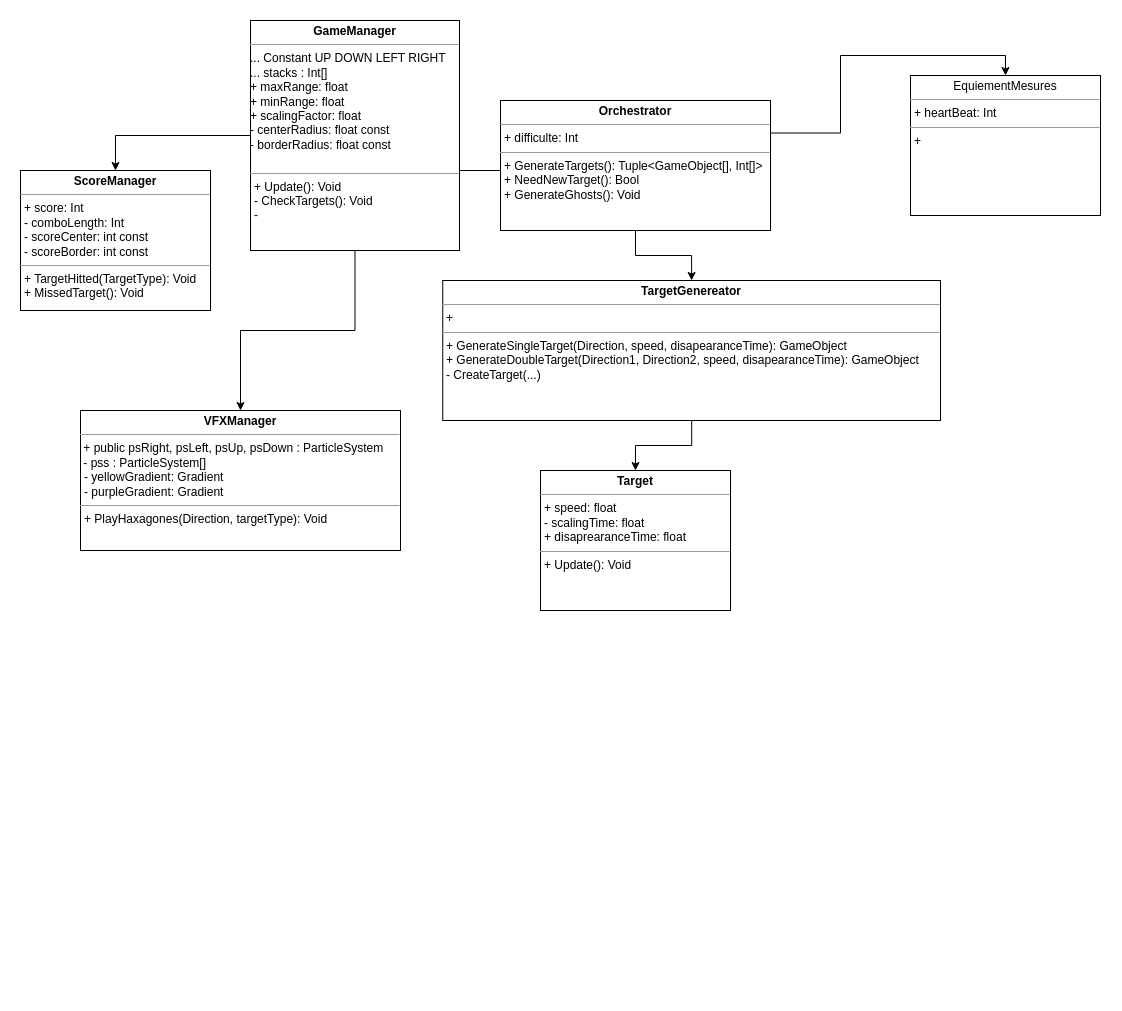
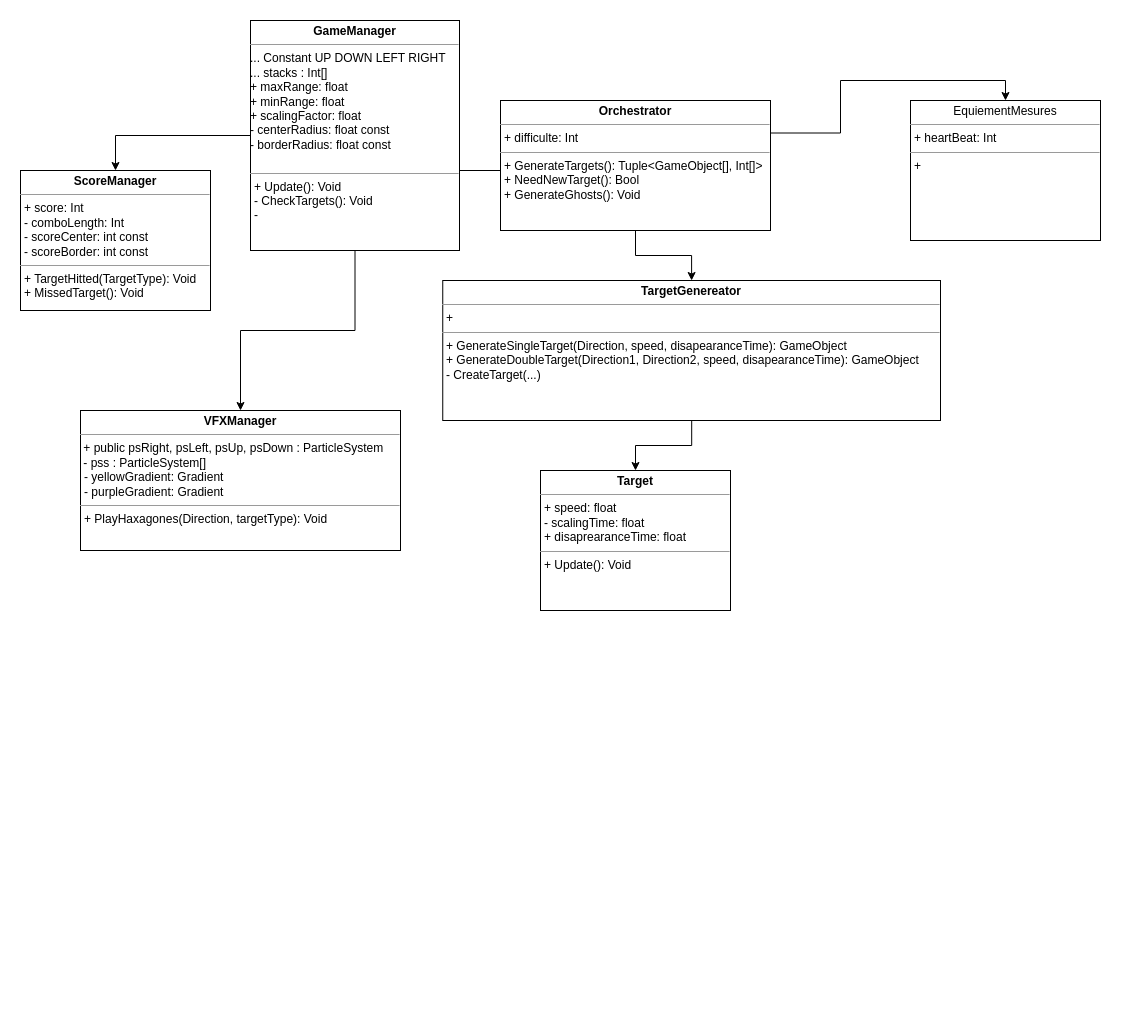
  <mxCell id="0" />
  <mxCell id="1" parent="0" />
  <mxCell id="2" style="edgeStyle=orthogonalEdgeStyle;rounded=0;html=1;dashed=1;labelBackgroundColor=none;startFill=0;endArrow=open;endFill=0;endSize=10;fontFamily=Verdana;fontSize=10;" parent="1" edge="1"><mxGeometry relative="1" as="geometry"><Array as="points" /><mxPoint x="650" y="774" as="sourcePoint" /></mxGeometry></mxCell>
  <mxCell id="3" style="edgeStyle=orthogonalEdgeStyle;rounded=0;html=1;dashed=1;labelBackgroundColor=none;startFill=0;endArrow=open;endFill=0;endSize=10;fontFamily=Verdana;fontSize=10;" parent="1" edge="1"><mxGeometry relative="1" as="geometry"><mxPoint x="650" y="908" as="sourcePoint" /></mxGeometry></mxCell>
  <mxCell id="4" value="&lt;p style=&quot;margin: 0px ; margin-top: 4px ; text-align: center&quot;&gt;&lt;b&gt;ScoreManager&lt;/b&gt;&lt;/p&gt;&lt;hr size=&quot;1&quot;&gt;&lt;p style=&quot;margin: 0px ; margin-left: 4px&quot;&gt;+ score: Int&lt;/p&gt;&lt;p style=&quot;margin: 0px ; margin-left: 4px&quot;&gt;- comboLength: Int&lt;/p&gt;&lt;p style=&quot;margin: 0px ; margin-left: 4px&quot;&gt;- scoreCenter: int const&lt;/p&gt;&lt;p style=&quot;margin: 0px ; margin-left: 4px&quot;&gt;- scoreBorder: int const&lt;br&gt;&lt;/p&gt;&lt;hr size=&quot;1&quot;&gt;&lt;p style=&quot;margin: 0px ; margin-left: 4px&quot;&gt;+ TargetHitted(TargetType): Void&lt;/p&gt;&lt;p style=&quot;margin: 0px ; margin-left: 4px&quot;&gt;+ MissedTarget(): Void&lt;br&gt;&lt;/p&gt;&lt;p style=&quot;margin: 0px ; margin-left: 4px&quot;&gt;&lt;br&gt;&lt;/p&gt;" style="verticalAlign=top;align=left;overflow=fill;fontSize=12;fontFamily=Helvetica;html=1;rounded=0;shadow=0;comic=0;labelBackgroundColor=none;strokeWidth=1" parent="1" vertex="1"><mxGeometry x="20" y="170" width="190" height="140" as="geometry" /></mxCell>
  <mxCell id="5" style="edgeStyle=orthogonalEdgeStyle;rounded=0;html=1;dashed=1;labelBackgroundColor=none;startFill=0;endArrow=open;endFill=0;endSize=10;fontFamily=Verdana;fontSize=10;" parent="1" edge="1"><mxGeometry relative="1" as="geometry"><Array as="points"><mxPoint x="330" y="989" /><mxPoint x="330" y="989" /></Array><mxPoint x="300" y="989" as="sourcePoint" /></mxGeometry></mxCell>
  <mxCell id="6" style="edgeStyle=orthogonalEdgeStyle;rounded=0;html=1;dashed=1;labelBackgroundColor=none;startFill=0;endArrow=open;endFill=0;endSize=10;fontFamily=Verdana;fontSize=10;" parent="1" edge="1"><mxGeometry relative="1" as="geometry"><Array as="points" /><mxPoint x="560" y="260" as="sourcePoint" /></mxGeometry></mxCell>
  <mxCell id="7" style="edgeStyle=orthogonalEdgeStyle;rounded=0;html=1;exitX=1;exitY=0.75;dashed=1;labelBackgroundColor=none;startFill=0;endArrow=open;endFill=0;endSize=10;fontFamily=Verdana;fontSize=10;" parent="1" edge="1"><mxGeometry relative="1" as="geometry"><Array as="points"><mxPoint x="450" y="152" /><mxPoint x="450" y="102" /></Array><mxPoint x="500" y="102" as="targetPoint" /></mxGeometry></mxCell>
  <mxCell id="8" style="edgeStyle=orthogonalEdgeStyle;rounded=0;html=1;dashed=1;labelBackgroundColor=none;startFill=0;endArrow=open;endFill=0;endSize=10;fontFamily=Verdana;fontSize=10;" parent="1" edge="1"><mxGeometry relative="1" as="geometry"><Array as="points"><mxPoint x="270" y="270" /><mxPoint x="270" y="170" /><mxPoint x="470" y="170" /><mxPoint x="470" y="120" /></Array><mxPoint x="170" y="270" as="sourcePoint" /></mxGeometry></mxCell>
  <mxCell id="9" style="edgeStyle=orthogonalEdgeStyle;rounded=0;html=1;dashed=1;labelBackgroundColor=none;startFill=0;endArrow=open;endFill=0;endSize=10;fontFamily=Verdana;fontSize=10;" parent="1" edge="1"><mxGeometry relative="1" as="geometry"><Array as="points"><mxPoint x="290" y="300" /><mxPoint x="290" y="260" /></Array><mxPoint x="170" y="300" as="sourcePoint" /></mxGeometry></mxCell>
  <mxCell id="10" style="edgeStyle=orthogonalEdgeStyle;rounded=0;html=1;exitX=1;exitY=0.75;dashed=1;labelBackgroundColor=none;startFill=0;endArrow=open;endFill=0;endSize=10;fontFamily=Verdana;fontSize=10;" parent="1" edge="1"><mxGeometry relative="1" as="geometry"><Array as="points"><mxPoint x="240" y="335" /><mxPoint x="240" y="400" /></Array><mxPoint x="300" y="400" as="targetPoint" /></mxGeometry></mxCell>
  <mxCell id="11" style="edgeStyle=orthogonalEdgeStyle;rounded=0;html=1;dashed=1;labelBackgroundColor=none;startFill=0;endArrow=open;endFill=0;endSize=10;fontFamily=Verdana;fontSize=10;" parent="1" edge="1"><mxGeometry relative="1" as="geometry"><Array as="points"><mxPoint x="220" y="540" /><mxPoint x="220" y="602" /></Array><mxPoint x="170" y="540" as="sourcePoint" /></mxGeometry></mxCell>
  <mxCell id="12" style="edgeStyle=orthogonalEdgeStyle;rounded=0;html=1;dashed=1;labelBackgroundColor=none;startFill=0;endArrow=open;endFill=0;endSize=10;fontFamily=Verdana;fontSize=10;" parent="1" edge="1"><mxGeometry relative="1" as="geometry"><Array as="points"><mxPoint x="90" y="740" /></Array><mxPoint x="110" y="740" as="targetPoint" /></mxGeometry></mxCell>
  <mxCell id="13" style="edgeStyle=orthogonalEdgeStyle;rounded=0;html=1;dashed=1;labelBackgroundColor=none;startFill=0;endArrow=open;endFill=0;endSize=10;fontFamily=Verdana;fontSize=10;" parent="1" edge="1"><mxGeometry relative="1" as="geometry"><Array as="points"><mxPoint x="60" y="938" /></Array><mxPoint x="110" y="938" as="targetPoint" /></mxGeometry></mxCell>
  <mxCell id="14" style="edgeStyle=orthogonalEdgeStyle;rounded=0;orthogonalLoop=1;jettySize=auto;html=1;entryX=0.5;entryY=0;entryDx=0;entryDy=0;" edge="1" parent="1" source="17" target="4"><mxGeometry relative="1" as="geometry"><mxPoint x="120" y="160" as="targetPoint" /></mxGeometry></mxCell>
  <mxCell id="15" style="edgeStyle=orthogonalEdgeStyle;rounded=0;orthogonalLoop=1;jettySize=auto;html=1;entryX=0;entryY=0.5;entryDx=0;entryDy=0;" edge="1" parent="1" source="17" target="20"><mxGeometry relative="1" as="geometry"><Array as="points"><mxPoint x="529" y="170" /></Array></mxGeometry></mxCell>
  <mxCell id="16" style="edgeStyle=orthogonalEdgeStyle;rounded=0;orthogonalLoop=1;jettySize=auto;html=1;" edge="1" parent="1" source="17" target="25"><mxGeometry relative="1" as="geometry" /></mxCell>
  <mxCell id="17" value="&lt;p style=&quot;margin: 0px ; margin-top: 4px ; text-align: center&quot;&gt;&lt;b&gt;GameManager&lt;/b&gt;&lt;/p&gt;&lt;hr size=&quot;1&quot;&gt;&lt;div&gt;... Constant UP DOWN LEFT RIGHT&lt;/div&gt;&lt;div&gt;... stacks : Int[]&lt;/div&gt;&lt;div&gt;+ maxRange: float&lt;/div&gt;&lt;div&gt;+ minRange: float&lt;/div&gt;&lt;div&gt;+ scalingFactor: float&lt;/div&gt;&lt;div&gt;- centerRadius: float const&lt;/div&gt;&lt;div&gt;- borderRadius: float const&lt;br&gt;&lt;/div&gt;&lt;div&gt;&lt;br&gt;&lt;/div&gt;&lt;hr size=&quot;1&quot;&gt;&lt;p style=&quot;margin: 0px ; margin-left: 4px&quot;&gt;+ Update(): Void&lt;/p&gt;&lt;p style=&quot;margin: 0px ; margin-left: 4px&quot;&gt;- CheckTargets(): Void&lt;/p&gt;&lt;p style=&quot;margin: 0px ; margin-left: 4px&quot;&gt;- &lt;br&gt;&lt;/p&gt;&lt;p style=&quot;margin: 0px ; margin-left: 4px&quot;&gt;&lt;br&gt;&lt;/p&gt;" style="verticalAlign=top;align=left;overflow=fill;fontSize=12;fontFamily=Helvetica;html=1;rounded=0;shadow=0;comic=0;labelBackgroundColor=none;strokeWidth=1" vertex="1" parent="1"><mxGeometry x="250" y="20" width="209" height="230" as="geometry" /></mxCell>
  <mxCell id="18" style="edgeStyle=orthogonalEdgeStyle;rounded=0;orthogonalLoop=1;jettySize=auto;html=1;entryX=0.5;entryY=0;entryDx=0;entryDy=0;" edge="1" parent="1" source="20" target="22"><mxGeometry relative="1" as="geometry" /></mxCell>
  <mxCell id="19" style="edgeStyle=orthogonalEdgeStyle;rounded=0;orthogonalLoop=1;jettySize=auto;html=1;exitX=1;exitY=0.25;exitDx=0;exitDy=0;entryX=0.5;entryY=0;entryDx=0;entryDy=0;" edge="1" parent="1" source="20" target="23"><mxGeometry relative="1" as="geometry" /></mxCell>
  <mxCell id="20" value="&lt;p style=&quot;margin: 0px ; margin-top: 4px ; text-align: center&quot;&gt;&lt;b&gt;Orchestrator&lt;/b&gt;&lt;/p&gt;&lt;hr size=&quot;1&quot;&gt;&lt;p style=&quot;margin: 0px ; margin-left: 4px&quot;&gt;+ difficulte: Int&lt;/p&gt;&lt;hr size=&quot;1&quot;&gt;&lt;p style=&quot;margin: 0px ; margin-left: 4px&quot;&gt;+ GenerateTargets(): Tuple&amp;lt;GameObject[], Int[]&amp;gt;&lt;br&gt;&lt;/p&gt;&lt;p style=&quot;margin: 0px ; margin-left: 4px&quot;&gt;+ NeedNewTarget(): Bool&lt;/p&gt;&lt;p style=&quot;margin: 0px ; margin-left: 4px&quot;&gt;+ GenerateGhosts(): Void&lt;br&gt;&lt;/p&gt;" style="verticalAlign=top;align=left;overflow=fill;fontSize=12;fontFamily=Helvetica;html=1;rounded=0;shadow=0;comic=0;labelBackgroundColor=none;strokeWidth=1" vertex="1" parent="1"><mxGeometry x="500" y="100" width="270" height="130" as="geometry" /></mxCell>
  <mxCell id="21" style="edgeStyle=orthogonalEdgeStyle;rounded=0;orthogonalLoop=1;jettySize=auto;html=1;" edge="1" parent="1" source="22" target="24"><mxGeometry relative="1" as="geometry" /></mxCell>
  <mxCell id="22" value="&lt;p style=&quot;margin: 0px ; margin-top: 4px ; text-align: center&quot;&gt;&lt;b&gt;TargetGenereator&lt;/b&gt;&lt;/p&gt;&lt;hr size=&quot;1&quot;&gt;&lt;p style=&quot;margin: 0px ; margin-left: 4px&quot;&gt;+ &lt;br&gt;&lt;/p&gt;&lt;hr size=&quot;1&quot;&gt;&lt;p style=&quot;margin: 0px ; margin-left: 4px&quot;&gt;+ GenerateSingleTarget(Direction, speed, disapearanceTime): GameObject&lt;/p&gt;&lt;p style=&quot;margin: 0px ; margin-left: 4px&quot;&gt;+ GenerateDoubleTarget(Direction1, Direction2, speed, disapearanceTime): GameObject&lt;/p&gt;&lt;p style=&quot;margin: 0px ; margin-left: 4px&quot;&gt;- CreateTarget(...)&lt;br&gt;&lt;/p&gt;&lt;p style=&quot;margin: 0px ; margin-left: 4px&quot;&gt;&lt;br&gt;&lt;/p&gt;" style="verticalAlign=top;align=left;overflow=fill;fontSize=12;fontFamily=Helvetica;html=1;rounded=0;shadow=0;comic=0;labelBackgroundColor=none;strokeWidth=1" vertex="1" parent="1"><mxGeometry x="442.25" y="280" width="497.75" height="140" as="geometry" /></mxCell>
- <mxCell id="23" value="&lt;p style=&quot;margin: 0px ; margin-top: 4px ; text-align: center&quot;&gt;EquiementMesures&lt;/p&gt;&lt;hr size=&quot;1&quot;&gt;&lt;p style=&quot;margin: 0px ; margin-left: 4px&quot;&gt;+ heartBeat: Int&lt;br&gt;&lt;/p&gt;&lt;hr size=&quot;1&quot;&gt;&lt;p style=&quot;margin: 0px ; margin-left: 4px&quot;&gt;+ &lt;br&gt;&lt;/p&gt;&lt;p style=&quot;margin: 0px ; margin-left: 4px&quot;&gt;&lt;br&gt;&lt;/p&gt;" style="verticalAlign=top;align=left;overflow=fill;fontSize=12;fontFamily=Helvetica;html=1;rounded=0;shadow=0;comic=0;labelBackgroundColor=none;strokeWidth=1" vertex="1" parent="1"><mxGeometry x="910" y="75" width="190" height="140" as="geometry" /></mxCell>
+ <mxCell id="23" value="&lt;p style=&quot;margin: 0px ; margin-top: 4px ; text-align: center&quot;&gt;EquiementMesures&lt;/p&gt;&lt;hr size=&quot;1&quot;&gt;&lt;p style=&quot;margin: 0px ; margin-left: 4px&quot;&gt;+ heartBeat: Int&lt;br&gt;&lt;/p&gt;&lt;hr size=&quot;1&quot;&gt;&lt;p style=&quot;margin: 0px ; margin-left: 4px&quot;&gt;+ &lt;br&gt;&lt;/p&gt;&lt;p style=&quot;margin: 0px ; margin-left: 4px&quot;&gt;&lt;br&gt;&lt;/p&gt;" style="verticalAlign=top;align=left;overflow=fill;fontSize=12;fontFamily=Helvetica;html=1;rounded=0;shadow=0;comic=0;labelBackgroundColor=none;strokeWidth=1" vertex="1" parent="1"><mxGeometry x="910" y="100" width="190" height="140" as="geometry" /></mxCell>
  <mxCell id="24" value="&lt;p style=&quot;margin: 0px ; margin-top: 4px ; text-align: center&quot;&gt;&lt;b&gt;Target&lt;/b&gt;&lt;/p&gt;&lt;hr size=&quot;1&quot;&gt;&lt;p style=&quot;margin: 0px ; margin-left: 4px&quot;&gt;+ speed: float&lt;br&gt;&lt;/p&gt;&lt;p style=&quot;margin: 0px ; margin-left: 4px&quot;&gt;- scalingTime: float&lt;/p&gt;&lt;p style=&quot;margin: 0px ; margin-left: 4px&quot;&gt;+ disaprearanceTime: float&lt;br&gt;&lt;/p&gt;&lt;hr size=&quot;1&quot;&gt;&lt;p style=&quot;margin: 0px ; margin-left: 4px&quot;&gt;+ Update(): Void&lt;/p&gt;&lt;p style=&quot;margin: 0px ; margin-left: 4px&quot;&gt;&lt;br&gt;&lt;/p&gt;&lt;p style=&quot;margin: 0px ; margin-left: 4px&quot;&gt;&lt;br&gt;&lt;/p&gt;" style="verticalAlign=top;align=left;overflow=fill;fontSize=12;fontFamily=Helvetica;html=1;rounded=0;shadow=0;comic=0;labelBackgroundColor=none;strokeWidth=1" vertex="1" parent="1"><mxGeometry x="540" y="470" width="190" height="140" as="geometry" /></mxCell>
  <mxCell id="25" value="&lt;p style=&quot;margin: 0px ; margin-top: 4px ; text-align: center&quot;&gt;&lt;b&gt;VFXManager&lt;/b&gt;&lt;/p&gt;&lt;hr size=&quot;1&quot;&gt;&lt;div&gt;&amp;nbsp;+ public psRight, psLeft, psUp, psDown : ParticleSystem&lt;br&gt;&lt;/div&gt;&lt;div&gt;&amp;nbsp;- pss : ParticleSystem[]&lt;br&gt;&lt;/div&gt;&lt;p style=&quot;margin: 0px ; margin-left: 4px&quot;&gt;- yellowGradient: Gradient&lt;/p&gt;&lt;p style=&quot;margin: 0px ; margin-left: 4px&quot;&gt;- purpleGradient: Gradient&lt;br&gt;&lt;/p&gt;&lt;hr size=&quot;1&quot;&gt;&lt;p style=&quot;margin: 0px ; margin-left: 4px&quot;&gt;+ PlayHaxagones(Direction, targetType): Void&lt;/p&gt;&lt;p style=&quot;margin: 0px ; margin-left: 4px&quot;&gt;&lt;br&gt;&lt;/p&gt;" style="verticalAlign=top;align=left;overflow=fill;fontSize=12;fontFamily=Helvetica;html=1;rounded=0;shadow=0;comic=0;labelBackgroundColor=none;strokeWidth=1" vertex="1" parent="1"><mxGeometry x="80" y="410" width="320" height="140" as="geometry" /></mxCell>
